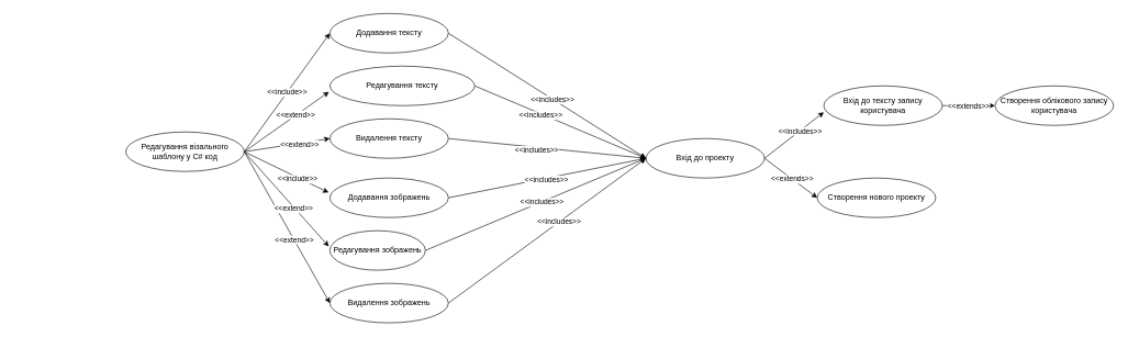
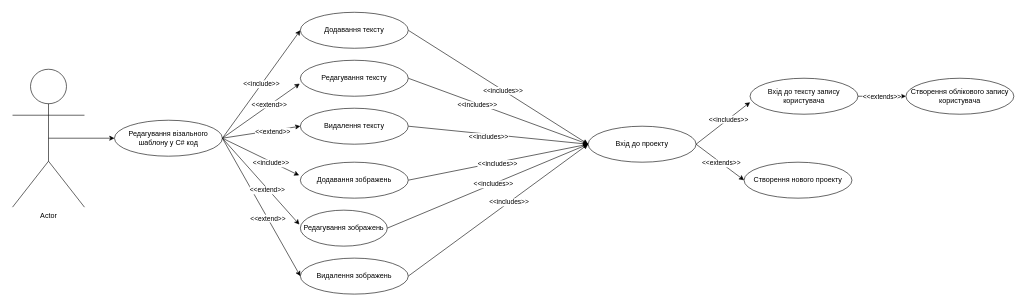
  <mxCell id="0" />
  <mxCell id="1" parent="0" />
+ <mxCell id="2" style="edgeStyle=none;rounded=0;orthogonalLoop=1;jettySize=auto;html=1;exitX=0.5;exitY=0.5;exitDx=0;exitDy=0;exitPerimeter=0;entryX=0;entryY=0.5;entryDx=0;entryDy=0;" edge="1" parent="1" source="3" target="34"><mxGeometry relative="1" as="geometry" /></mxCell>
+ <mxCell id="3" value="Actor" style="shape=umlActor;verticalLabelPosition=bottom;verticalAlign=top;html=1;outlineConnect=0;" vertex="1" parent="1"><mxGeometry x="20" y="115" width="120" height="230" as="geometry" /></mxCell>
  <mxCell id="4" value="Створення облікового запису користувача" style="ellipse;whiteSpace=wrap;html=1;" vertex="1" parent="1"><mxGeometry x="1510" y="130" width="180" height="60" as="geometry" /></mxCell>
  <mxCell id="5" style="edgeStyle=none;rounded=0;orthogonalLoop=1;jettySize=auto;html=1;exitX=1;exitY=0.5;exitDx=0;exitDy=0;entryX=0;entryY=0.5;entryDx=0;entryDy=0;" edge="1" parent="1" source="7" target="4"><mxGeometry relative="1" as="geometry" /></mxCell>
  <mxCell id="6" value="&amp;lt;&amp;lt;extends&amp;gt;&amp;gt;" style="edgeLabel;html=1;align=center;verticalAlign=middle;resizable=0;points=[];" vertex="1" connectable="0" parent="5"><mxGeometry x="-0.025" relative="1" as="geometry"><mxPoint as="offset" /></mxGeometry></mxCell>
  <mxCell id="7" value="Вхід до тексту запису користувача" style="ellipse;whiteSpace=wrap;html=1;" vertex="1" parent="1"><mxGeometry x="1250" y="130" width="180" height="60" as="geometry" /></mxCell>
  <mxCell id="8" style="edgeStyle=none;rounded=0;orthogonalLoop=1;jettySize=auto;html=1;exitX=1;exitY=0.5;exitDx=0;exitDy=0;entryX=0;entryY=0.5;entryDx=0;entryDy=0;" edge="1" parent="1" source="10" target="41"><mxGeometry relative="1" as="geometry" /></mxCell>
  <mxCell id="9" value="&amp;lt;&amp;lt;extends&amp;gt;&amp;gt;" style="edgeLabel;html=1;align=center;verticalAlign=middle;resizable=0;points=[];" vertex="1" connectable="0" parent="8"><mxGeometry x="0.044" relative="1" as="geometry"><mxPoint as="offset" /></mxGeometry></mxCell>
  <mxCell id="10" value="Вхід до проекту" style="ellipse;whiteSpace=wrap;html=1;" vertex="1" parent="1"><mxGeometry x="980" y="210" width="180" height="60" as="geometry" /></mxCell>
  <mxCell id="11" style="edgeStyle=none;rounded=0;orthogonalLoop=1;jettySize=auto;html=1;exitX=1;exitY=0.5;exitDx=0;exitDy=0;entryX=0;entryY=0.5;entryDx=0;entryDy=0;" edge="1" parent="1" source="13" target="10"><mxGeometry relative="1" as="geometry" /></mxCell>
  <mxCell id="12" value="&amp;lt;&amp;lt;includes&amp;gt;&amp;gt;" style="edgeLabel;html=1;align=center;verticalAlign=middle;resizable=0;points=[];" vertex="1" connectable="0" parent="11"><mxGeometry x="0.056" y="-1" relative="1" as="geometry"><mxPoint as="offset" /></mxGeometry></mxCell>
  <mxCell id="13" value="Додавання тексту" style="ellipse;whiteSpace=wrap;html=1;" vertex="1" parent="1"><mxGeometry x="500" y="20" width="180" height="60" as="geometry" /></mxCell>
  <mxCell id="14" style="edgeStyle=none;rounded=0;orthogonalLoop=1;jettySize=auto;html=1;exitX=1;exitY=0.5;exitDx=0;exitDy=0;" edge="1" parent="1" source="16"><mxGeometry relative="1" as="geometry"><mxPoint x="980" y="240" as="targetPoint" /></mxGeometry></mxCell>
  <mxCell id="15" value="&amp;lt;&amp;lt;includes&amp;gt;&amp;gt;" style="edgeLabel;html=1;align=center;verticalAlign=middle;resizable=0;points=[];" vertex="1" connectable="0" parent="14"><mxGeometry x="-0.229" y="-2" relative="1" as="geometry"><mxPoint as="offset" /></mxGeometry></mxCell>
- <mxCell id="16" value="Редагування тексту" style="ellipse;whiteSpace=wrap;html=1;" vertex="1" parent="1"><mxGeometry x="500" y="100" width="220" height="60" as="geometry" /></mxCell>
+ <mxCell id="16" value="Редагування тексту" style="ellipse;whiteSpace=wrap;html=1;" vertex="1" parent="1"><mxGeometry x="500" y="100" width="180" height="60" as="geometry" /></mxCell>
  <mxCell id="17" style="edgeStyle=none;rounded=0;orthogonalLoop=1;jettySize=auto;html=1;exitX=1;exitY=0.5;exitDx=0;exitDy=0;" edge="1" parent="1" source="19"><mxGeometry relative="1" as="geometry"><mxPoint x="980" y="240" as="targetPoint" /></mxGeometry></mxCell>
  <mxCell id="18" value="&amp;lt;&amp;lt;includes&amp;gt;&amp;gt;" style="edgeLabel;html=1;align=center;verticalAlign=middle;resizable=0;points=[];" vertex="1" connectable="0" parent="17"><mxGeometry x="-0.104" y="-4" relative="1" as="geometry"><mxPoint as="offset" /></mxGeometry></mxCell>
  <mxCell id="19" value="Видалення тексту" style="ellipse;whiteSpace=wrap;html=1;" vertex="1" parent="1"><mxGeometry x="500" y="180" width="180" height="60" as="geometry" /></mxCell>
  <mxCell id="20" style="edgeStyle=none;rounded=0;orthogonalLoop=1;jettySize=auto;html=1;exitX=1;exitY=0.5;exitDx=0;exitDy=0;entryX=0;entryY=0.5;entryDx=0;entryDy=0;" edge="1" parent="1" source="22" target="10"><mxGeometry relative="1" as="geometry" /></mxCell>
  <mxCell id="21" value="&amp;lt;&amp;lt;includes&amp;gt;&amp;gt;" style="edgeLabel;html=1;align=center;verticalAlign=middle;resizable=0;points=[];" vertex="1" connectable="0" parent="20"><mxGeometry x="-0.015" y="-2" relative="1" as="geometry"><mxPoint as="offset" /></mxGeometry></mxCell>
  <mxCell id="22" value="Додавання зображень" style="ellipse;whiteSpace=wrap;html=1;" vertex="1" parent="1"><mxGeometry x="500" y="270" width="180" height="60" as="geometry" /></mxCell>
  <mxCell id="23" style="edgeStyle=none;rounded=0;orthogonalLoop=1;jettySize=auto;html=1;exitX=1;exitY=0.5;exitDx=0;exitDy=0;" edge="1" parent="1" source="25"><mxGeometry relative="1" as="geometry"><mxPoint x="980" y="240" as="targetPoint" /></mxGeometry></mxCell>
  <mxCell id="24" value="&amp;lt;&amp;lt;includes&amp;gt;&amp;gt;" style="edgeLabel;html=1;align=center;verticalAlign=middle;resizable=0;points=[];" vertex="1" connectable="0" parent="23"><mxGeometry x="0.054" relative="1" as="geometry"><mxPoint as="offset" /></mxGeometry></mxCell>
  <mxCell id="25" value="Редагування зображень" style="ellipse;whiteSpace=wrap;html=1;" vertex="1" parent="1"><mxGeometry x="500" y="350" width="145" height="60" as="geometry" /></mxCell>
  <mxCell id="26" style="edgeStyle=none;rounded=0;orthogonalLoop=1;jettySize=auto;html=1;exitX=1;exitY=0.5;exitDx=0;exitDy=0;entryX=0;entryY=0.5;entryDx=0;entryDy=0;" edge="1" parent="1" source="28" target="10"><mxGeometry relative="1" as="geometry" /></mxCell>
  <mxCell id="27" value="&amp;lt;&amp;lt;includes&amp;gt;&amp;gt;" style="edgeLabel;html=1;align=center;verticalAlign=middle;resizable=0;points=[];" vertex="1" connectable="0" parent="26"><mxGeometry x="0.118" y="1" relative="1" as="geometry"><mxPoint as="offset" /></mxGeometry></mxCell>
  <mxCell id="28" value="Видалення зображень" style="ellipse;whiteSpace=wrap;html=1;" vertex="1" parent="1"><mxGeometry x="500" y="430" width="180" height="60" as="geometry" /></mxCell>
  <mxCell id="29" value="&amp;lt;&amp;lt;include&amp;gt;&amp;gt;" style="edgeStyle=none;rounded=0;orthogonalLoop=1;jettySize=auto;html=1;exitX=1;exitY=0.5;exitDx=0;exitDy=0;entryX=0;entryY=0.5;entryDx=0;entryDy=0;" edge="1" parent="1" source="34" target="13"><mxGeometry relative="1" as="geometry" /></mxCell>
  <mxCell id="30" style="edgeStyle=none;rounded=0;orthogonalLoop=1;jettySize=auto;html=1;exitX=1;exitY=0.5;exitDx=0;exitDy=0;entryX=0;entryY=0.5;entryDx=0;entryDy=0;" edge="1" parent="1" source="34" target="19"><mxGeometry relative="1" as="geometry" /></mxCell>
  <mxCell id="31" value="&amp;lt;&amp;lt;extend&amp;gt;&amp;gt;" style="edgeLabel;html=1;align=center;verticalAlign=middle;resizable=0;points=[];" vertex="1" connectable="0" parent="30"><mxGeometry x="0.277" y="-1" relative="1" as="geometry"><mxPoint as="offset" /></mxGeometry></mxCell>
  <mxCell id="32" style="edgeStyle=none;rounded=0;orthogonalLoop=1;jettySize=auto;html=1;exitX=1;exitY=0.5;exitDx=0;exitDy=0;entryX=0;entryY=0.5;entryDx=0;entryDy=0;" edge="1" parent="1" source="34" target="28"><mxGeometry relative="1" as="geometry" /></mxCell>
  <mxCell id="33" value="&amp;lt;&amp;lt;extend&amp;gt;&amp;gt;" style="edgeLabel;html=1;align=center;verticalAlign=middle;resizable=0;points=[];" vertex="1" connectable="0" parent="32"><mxGeometry x="0.157" relative="1" as="geometry"><mxPoint as="offset" /></mxGeometry></mxCell>
  <mxCell id="34" value="Редагування візального шаблону у C# код" style="ellipse;whiteSpace=wrap;html=1;" vertex="1" parent="1"><mxGeometry x="190" y="200" width="180" height="60" as="geometry" /></mxCell>
  <mxCell id="35" style="edgeStyle=none;rounded=0;orthogonalLoop=1;jettySize=auto;html=1;exitX=1;exitY=0.5;exitDx=0;exitDy=0;entryX=-0.006;entryY=0.65;entryDx=0;entryDy=0;entryPerimeter=0;" edge="1" parent="1" source="34" target="16"><mxGeometry relative="1" as="geometry" /></mxCell>
  <mxCell id="36" value="&amp;lt;&amp;lt;extend&amp;gt;&amp;gt;" style="edgeLabel;html=1;align=center;verticalAlign=middle;resizable=0;points=[];" vertex="1" connectable="0" parent="35"><mxGeometry x="0.221" y="1" relative="1" as="geometry"><mxPoint as="offset" /></mxGeometry></mxCell>
  <mxCell id="37" style="edgeStyle=none;rounded=0;orthogonalLoop=1;jettySize=auto;html=1;exitX=1;exitY=0.5;exitDx=0;exitDy=0;entryX=-0.011;entryY=0.367;entryDx=0;entryDy=0;entryPerimeter=0;" edge="1" parent="1" source="34" target="22"><mxGeometry relative="1" as="geometry" /></mxCell>
  <mxCell id="38" value="&amp;lt;&amp;lt;include&amp;gt;&amp;gt;" style="edgeLabel;html=1;align=center;verticalAlign=middle;resizable=0;points=[];" vertex="1" connectable="0" parent="37"><mxGeometry x="0.267" y="-2" relative="1" as="geometry"><mxPoint as="offset" /></mxGeometry></mxCell>
  <mxCell id="39" style="edgeStyle=none;rounded=0;orthogonalLoop=1;jettySize=auto;html=1;exitX=1;exitY=0.5;exitDx=0;exitDy=0;entryX=-0.011;entryY=0.4;entryDx=0;entryDy=0;entryPerimeter=0;" edge="1" parent="1" source="34" target="25"><mxGeometry relative="1" as="geometry" /></mxCell>
  <mxCell id="40" value="&amp;lt;&amp;lt;extend&amp;gt;&amp;gt;" style="edgeLabel;html=1;align=center;verticalAlign=middle;resizable=0;points=[];" vertex="1" connectable="0" parent="39"><mxGeometry x="0.178" y="-2" relative="1" as="geometry"><mxPoint as="offset" /></mxGeometry></mxCell>
  <mxCell id="41" value="Створення нового проекту" style="ellipse;whiteSpace=wrap;html=1;" vertex="1" parent="1"><mxGeometry x="1240" y="270" width="180" height="60" as="geometry" /></mxCell>
  <mxCell id="42" style="edgeStyle=none;rounded=0;orthogonalLoop=1;jettySize=auto;html=1;exitX=1;exitY=0.5;exitDx=0;exitDy=0;entryX=0;entryY=0.667;entryDx=0;entryDy=0;entryPerimeter=0;" edge="1" parent="1" source="10" target="7"><mxGeometry relative="1" as="geometry" /></mxCell>
  <mxCell id="43" value="&amp;lt;&amp;lt;includes&amp;gt;&amp;gt;" style="edgeLabel;html=1;align=center;verticalAlign=middle;resizable=0;points=[];" vertex="1" connectable="0" parent="42"><mxGeometry x="0.186" y="1" relative="1" as="geometry"><mxPoint y="1" as="offset" /></mxGeometry></mxCell>
